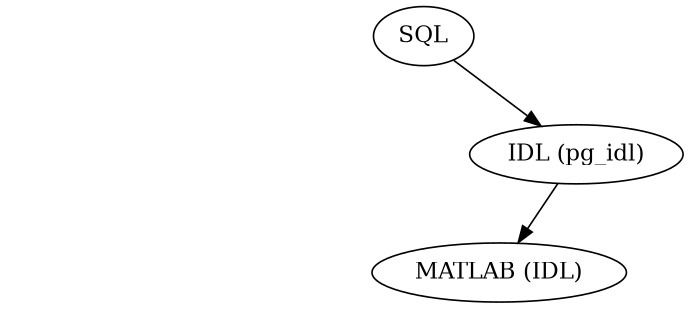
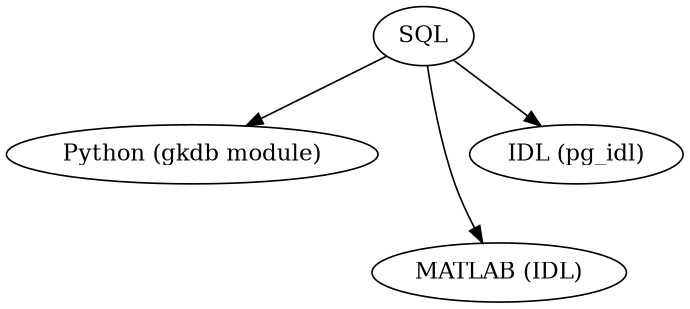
  digraph {
    SQL
+   "Python (gkdb module)"
    n3 [label="MATLAB (IDL)"]
    "IDL (pg_idl)"
-   "IDL (pg_idl)" -> n3
+   SQL -> "Python (gkdb module)"
+   SQL -> n3
    SQL -> "IDL (pg_idl)"
  }
